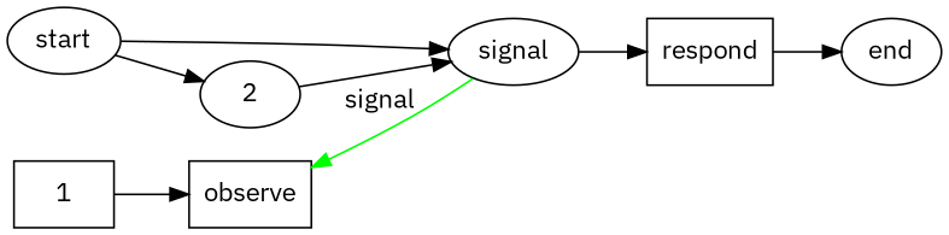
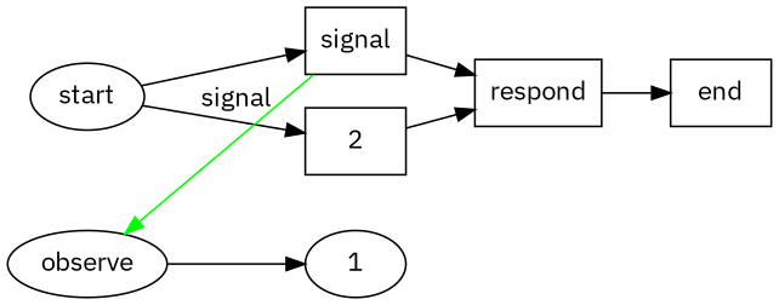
  digraph {
    fontname="IBM Plex Sans"
    rankdir=LR
    node [fontname="IBM Plex Sans"]
    edge [fontname="IBM Plex Sans"]
    n1 [label=start]
-   n2 [label=signal shape=ellipse]
-   n3 [label=2]
-   n4 [label=observe shape=rect]
+   n2 [label=signal shape=rect]
+   n3 [label=2 shape=box]
+   n4 [label=observe shape=ellipse]
    n5 [label=respond shape=rect]
-   n6 [label=1 shape=box]
-   n7 [label=end]
+   n6 [label=1]
+   n7 [label=end shape=box]
    n1 -> n2
    n1 -> n3
    n2 -> n4 [color="#00ff00" constraint=false label=signal]
    n2 -> n5
-   n3 -> n2
+   n3 -> n5
    n5 -> n7
-   n6 -> n4
+   n4 -> n6
  }
